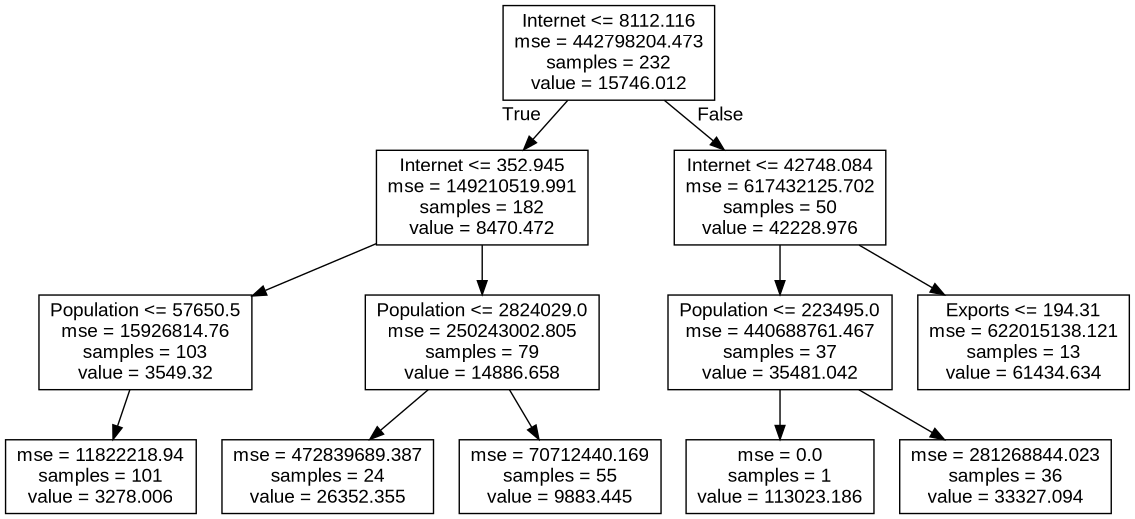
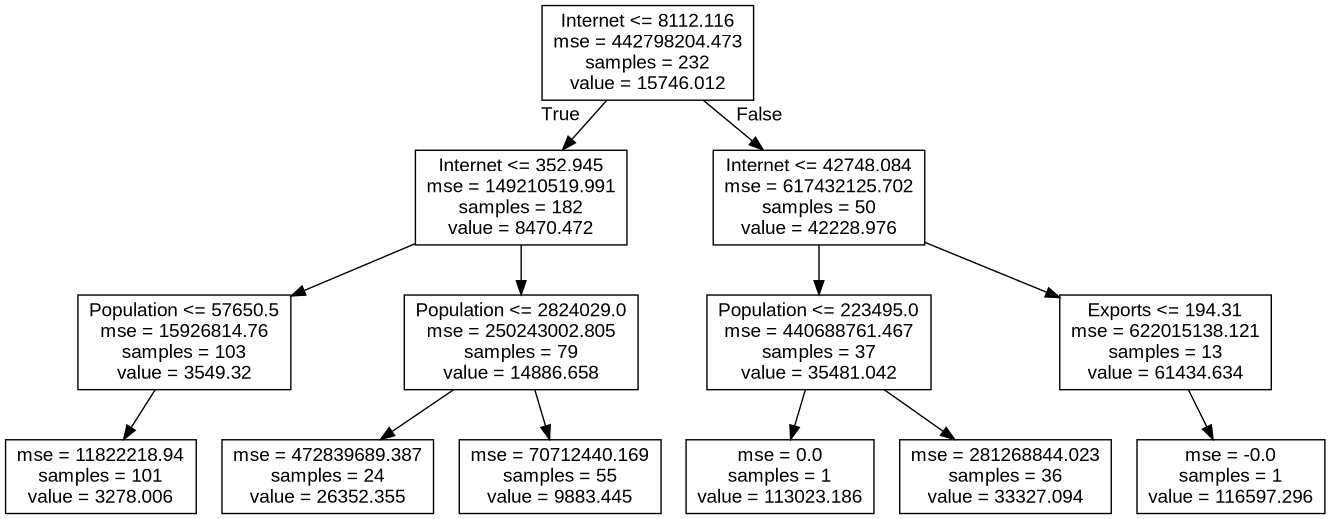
  digraph {
    fontname="Liberation Sans"
    node [fontname="Liberation Sans" shape=box]
    edge [fontname="Liberation Sans"]
    n1 [label="Internet <= 8112.116\nmse = 442798204.473\nsamples = 232\nvalue = 15746.012"]
    n2 [label="Internet <= 352.945\nmse = 149210519.991\nsamples = 182\nvalue = 8470.472"]
    n3 [label="Internet <= 42748.084\nmse = 617432125.702\nsamples = 50\nvalue = 42228.976"]
    n4 [label="Population <= 57650.5\nmse = 15926814.76\nsamples = 103\nvalue = 3549.32"]
    n5 [label="Population <= 2824029.0\nmse = 250243002.805\nsamples = 79\nvalue = 14886.658"]
    n6 [label="Population <= 223495.0\nmse = 440688761.467\nsamples = 37\nvalue = 35481.042"]
    n7 [label="Exports <= 194.31\nmse = 622015138.121\nsamples = 13\nvalue = 61434.634"]
    n8 [label="mse = 11822218.94\nsamples = 101\nvalue = 3278.006"]
    n9 [label="mse = 472839689.387\nsamples = 24\nvalue = 26352.355"]
    n10 [label="mse = 70712440.169\nsamples = 55\nvalue = 9883.445"]
    n11 [label="mse = 0.0\nsamples = 1\nvalue = 113023.186"]
    n12 [label="mse = 281268844.023\nsamples = 36\nvalue = 33327.094"]
+   n13 [label="mse = -0.0\nsamples = 1\nvalue = 116597.296"]
    n1 -> n2 [headlabel=True labelangle=45 labeldistance=2.5]
    n1 -> n3 [headlabel=False labelangle=-45 labeldistance=2.5]
    n2 -> n4
    n2 -> n5
    n3 -> n6
    n3 -> n7
    n4 -> n8
    n5 -> n9
    n5 -> n10
    n6 -> n11
    n6 -> n12
+   n7 -> n13
  }
